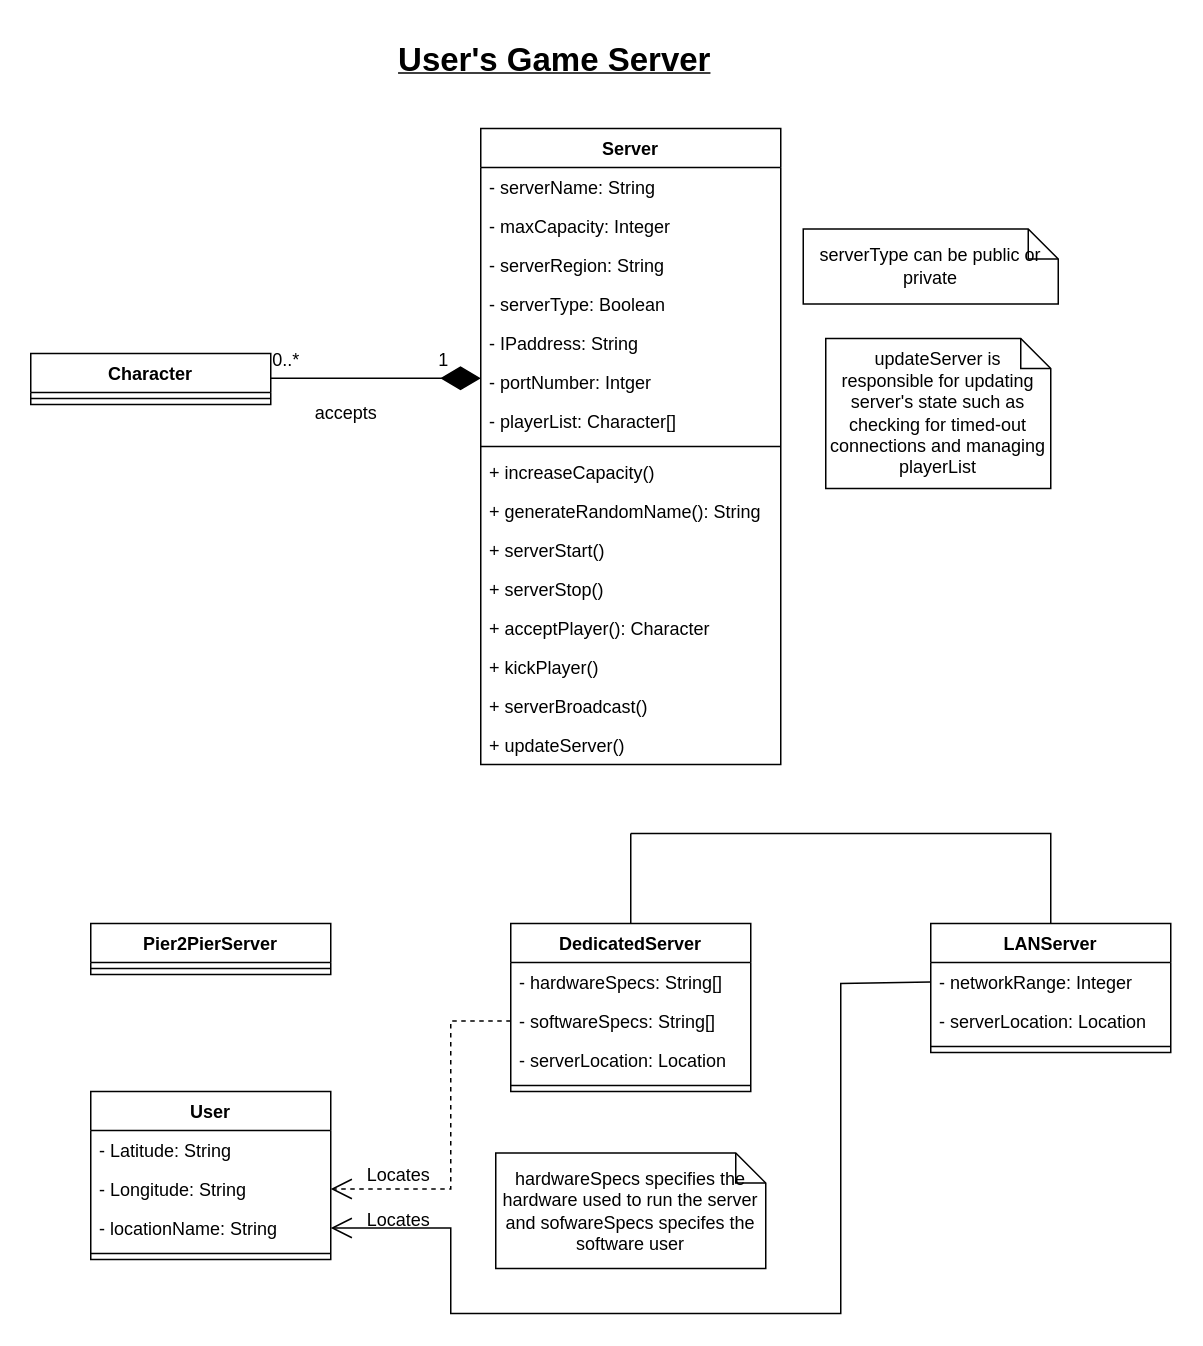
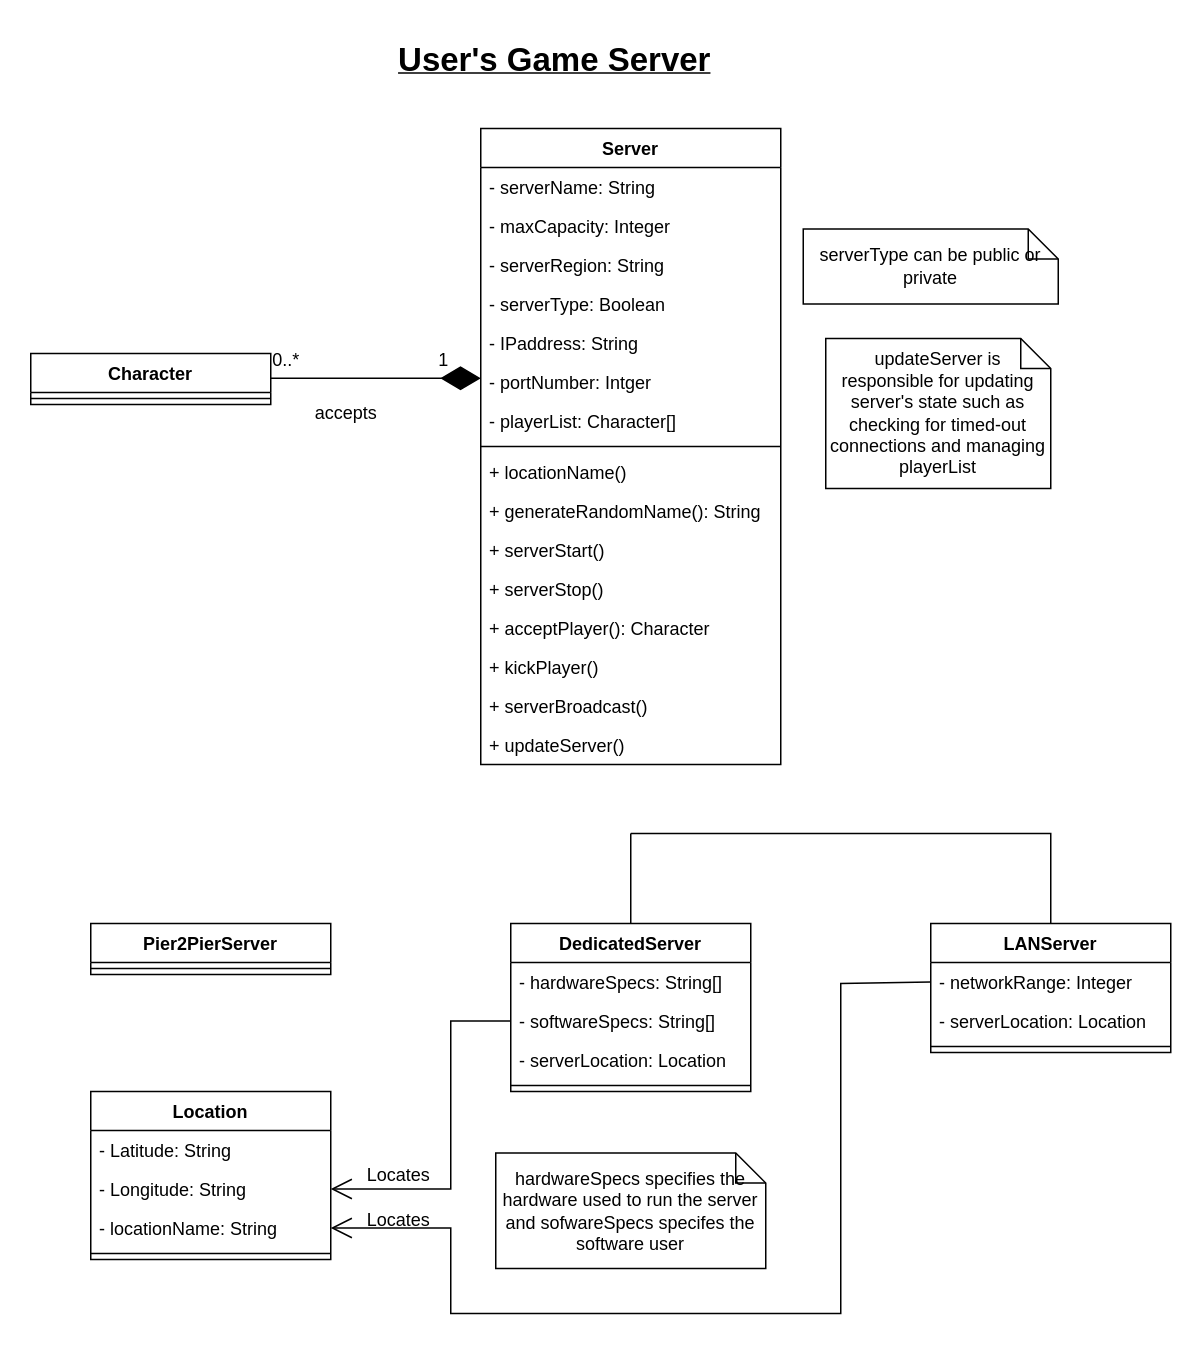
  <mxCell id="0" />
  <mxCell id="1" parent="0" />
  <mxCell id="2" value="Server" style="swimlane;fontStyle=1;align=center;verticalAlign=top;childLayout=stackLayout;horizontal=1;startSize=26;horizontalStack=0;resizeParent=1;resizeParentMax=0;resizeLast=0;collapsible=1;marginBottom=0;" parent="1" vertex="1"><mxGeometry x="320" y="85" width="200" height="424" as="geometry" /></mxCell>
  <mxCell id="3" value="- serverName: String" style="text;strokeColor=none;fillColor=none;align=left;verticalAlign=top;spacingLeft=4;spacingRight=4;overflow=hidden;rotatable=0;points=[[0,0.5],[1,0.5]];portConstraint=eastwest;" parent="2" vertex="1"><mxGeometry y="26" width="200" height="26" as="geometry" /></mxCell>
  <mxCell id="4" value="- maxCapacity: Integer" style="text;strokeColor=none;fillColor=none;align=left;verticalAlign=top;spacingLeft=4;spacingRight=4;overflow=hidden;rotatable=0;points=[[0,0.5],[1,0.5]];portConstraint=eastwest;" parent="2" vertex="1"><mxGeometry y="52" width="200" height="26" as="geometry" /></mxCell>
  <mxCell id="5" value="- serverRegion: String" style="text;strokeColor=none;fillColor=none;align=left;verticalAlign=top;spacingLeft=4;spacingRight=4;overflow=hidden;rotatable=0;points=[[0,0.5],[1,0.5]];portConstraint=eastwest;" parent="2" vertex="1"><mxGeometry y="78" width="200" height="26" as="geometry" /></mxCell>
  <mxCell id="6" value="- serverType: Boolean" style="text;strokeColor=none;fillColor=none;align=left;verticalAlign=top;spacingLeft=4;spacingRight=4;overflow=hidden;rotatable=0;points=[[0,0.5],[1,0.5]];portConstraint=eastwest;" parent="2" vertex="1"><mxGeometry y="104" width="200" height="26" as="geometry" /></mxCell>
  <mxCell id="7" value="- IPaddress: String" style="text;strokeColor=none;fillColor=none;align=left;verticalAlign=top;spacingLeft=4;spacingRight=4;overflow=hidden;rotatable=0;points=[[0,0.5],[1,0.5]];portConstraint=eastwest;" parent="2" vertex="1"><mxGeometry y="130" width="200" height="26" as="geometry" /></mxCell>
  <mxCell id="8" value="- portNumber: Intger" style="text;strokeColor=none;fillColor=none;align=left;verticalAlign=top;spacingLeft=4;spacingRight=4;overflow=hidden;rotatable=0;points=[[0,0.5],[1,0.5]];portConstraint=eastwest;" parent="2" vertex="1"><mxGeometry y="156" width="200" height="26" as="geometry" /></mxCell>
  <mxCell id="9" value="- playerList: Character[]" style="text;strokeColor=none;fillColor=none;align=left;verticalAlign=top;spacingLeft=4;spacingRight=4;overflow=hidden;rotatable=0;points=[[0,0.5],[1,0.5]];portConstraint=eastwest;" parent="2" vertex="1"><mxGeometry y="182" width="200" height="26" as="geometry" /></mxCell>
  <mxCell id="10" value="" style="line;strokeWidth=1;fillColor=none;align=left;verticalAlign=middle;spacingTop=-1;spacingLeft=3;spacingRight=3;rotatable=0;labelPosition=right;points=[];portConstraint=eastwest;strokeColor=inherit;" parent="2" vertex="1"><mxGeometry y="208" width="200" height="8" as="geometry" /></mxCell>
- <mxCell id="11" value="+ increaseCapacity()" style="text;strokeColor=none;fillColor=none;align=left;verticalAlign=top;spacingLeft=4;spacingRight=4;overflow=hidden;rotatable=0;points=[[0,0.5],[1,0.5]];portConstraint=eastwest;" parent="2" vertex="1"><mxGeometry y="216" width="200" height="26" as="geometry" /></mxCell>
+ <mxCell id="11" value="+ locationName()" style="text;strokeColor=none;fillColor=none;align=left;verticalAlign=top;spacingLeft=4;spacingRight=4;overflow=hidden;rotatable=0;points=[[0,0.5],[1,0.5]];portConstraint=eastwest;" parent="2" vertex="1"><mxGeometry y="216" width="200" height="26" as="geometry" /></mxCell>
  <mxCell id="12" value="+ generateRandomName(): String" style="text;strokeColor=none;fillColor=none;align=left;verticalAlign=top;spacingLeft=4;spacingRight=4;overflow=hidden;rotatable=0;points=[[0,0.5],[1,0.5]];portConstraint=eastwest;" parent="2" vertex="1"><mxGeometry y="242" width="200" height="26" as="geometry" /></mxCell>
  <mxCell id="13" value="+ serverStart()" style="text;strokeColor=none;fillColor=none;align=left;verticalAlign=top;spacingLeft=4;spacingRight=4;overflow=hidden;rotatable=0;points=[[0,0.5],[1,0.5]];portConstraint=eastwest;" parent="2" vertex="1"><mxGeometry y="268" width="200" height="26" as="geometry" /></mxCell>
  <mxCell id="14" value="+ serverStop()" style="text;strokeColor=none;fillColor=none;align=left;verticalAlign=top;spacingLeft=4;spacingRight=4;overflow=hidden;rotatable=0;points=[[0,0.5],[1,0.5]];portConstraint=eastwest;" parent="2" vertex="1"><mxGeometry y="294" width="200" height="26" as="geometry" /></mxCell>
  <mxCell id="15" value="+ acceptPlayer(): Character" style="text;strokeColor=none;fillColor=none;align=left;verticalAlign=top;spacingLeft=4;spacingRight=4;overflow=hidden;rotatable=0;points=[[0,0.5],[1,0.5]];portConstraint=eastwest;" parent="2" vertex="1"><mxGeometry y="320" width="200" height="26" as="geometry" /></mxCell>
  <mxCell id="16" value="+ kickPlayer()" style="text;strokeColor=none;fillColor=none;align=left;verticalAlign=top;spacingLeft=4;spacingRight=4;overflow=hidden;rotatable=0;points=[[0,0.5],[1,0.5]];portConstraint=eastwest;" parent="2" vertex="1"><mxGeometry y="346" width="200" height="26" as="geometry" /></mxCell>
  <mxCell id="17" value="+ serverBroadcast()" style="text;strokeColor=none;fillColor=none;align=left;verticalAlign=top;spacingLeft=4;spacingRight=4;overflow=hidden;rotatable=0;points=[[0,0.5],[1,0.5]];portConstraint=eastwest;" parent="2" vertex="1"><mxGeometry y="372" width="200" height="26" as="geometry" /></mxCell>
  <mxCell id="18" value="+ updateServer()" style="text;strokeColor=none;fillColor=none;align=left;verticalAlign=top;spacingLeft=4;spacingRight=4;overflow=hidden;rotatable=0;points=[[0,0.5],[1,0.5]];portConstraint=eastwest;" parent="2" vertex="1"><mxGeometry y="398" width="200" height="26" as="geometry" /></mxCell>
  <mxCell id="19" value="serverType can be public or private" style="shape=note;size=20;whiteSpace=wrap;html=1;" parent="1" vertex="1"><mxGeometry x="535" y="152" width="170" height="50" as="geometry" /></mxCell>
  <mxCell id="20" value="updateServer is responsible for updating server's state such as checking for timed-out connections and managing playerList" style="shape=note;size=20;whiteSpace=wrap;html=1;" parent="1" vertex="1"><mxGeometry x="550" y="225" width="150" height="100" as="geometry" /></mxCell>
  <mxCell id="21" value="Pier2PierServer" style="swimlane;fontStyle=1;align=center;verticalAlign=top;childLayout=stackLayout;horizontal=1;startSize=26;horizontalStack=0;resizeParent=1;resizeParentMax=0;resizeLast=0;collapsible=1;marginBottom=0;" parent="1" vertex="1"><mxGeometry x="60" y="615" width="160" height="34" as="geometry" /></mxCell>
  <mxCell id="22" value="" style="line;strokeWidth=1;fillColor=none;align=left;verticalAlign=middle;spacingTop=-1;spacingLeft=3;spacingRight=3;rotatable=0;labelPosition=right;points=[];portConstraint=eastwest;strokeColor=inherit;" parent="21" vertex="1"><mxGeometry y="26" width="160" height="8" as="geometry" /></mxCell>
  <mxCell id="23" value="DedicatedServer" style="swimlane;fontStyle=1;align=center;verticalAlign=top;childLayout=stackLayout;horizontal=1;startSize=26;horizontalStack=0;resizeParent=1;resizeParentMax=0;resizeLast=0;collapsible=1;marginBottom=0;" parent="1" vertex="1"><mxGeometry x="340" y="615" width="160" height="112" as="geometry" /></mxCell>
  <mxCell id="24" value="- hardwareSpecs: String[]" style="text;strokeColor=none;fillColor=none;align=left;verticalAlign=top;spacingLeft=4;spacingRight=4;overflow=hidden;rotatable=0;points=[[0,0.5],[1,0.5]];portConstraint=eastwest;" parent="23" vertex="1"><mxGeometry y="26" width="160" height="26" as="geometry" /></mxCell>
  <mxCell id="25" value="- softwareSpecs: String[]" style="text;strokeColor=none;fillColor=none;align=left;verticalAlign=top;spacingLeft=4;spacingRight=4;overflow=hidden;rotatable=0;points=[[0,0.5],[1,0.5]];portConstraint=eastwest;" parent="23" vertex="1"><mxGeometry y="52" width="160" height="26" as="geometry" /></mxCell>
  <mxCell id="26" value="- serverLocation: Location" style="text;strokeColor=none;fillColor=none;align=left;verticalAlign=top;spacingLeft=4;spacingRight=4;overflow=hidden;rotatable=0;points=[[0,0.5],[1,0.5]];portConstraint=eastwest;" parent="23" vertex="1"><mxGeometry y="78" width="160" height="26" as="geometry" /></mxCell>
  <mxCell id="27" value="" style="line;strokeWidth=1;fillColor=none;align=left;verticalAlign=middle;spacingTop=-1;spacingLeft=3;spacingRight=3;rotatable=0;labelPosition=right;points=[];portConstraint=eastwest;strokeColor=inherit;" parent="23" vertex="1"><mxGeometry y="104" width="160" height="8" as="geometry" /></mxCell>
  <mxCell id="28" value="LANServer" style="swimlane;fontStyle=1;align=center;verticalAlign=top;childLayout=stackLayout;horizontal=1;startSize=26;horizontalStack=0;resizeParent=1;resizeParentMax=0;resizeLast=0;collapsible=1;marginBottom=0;" parent="1" vertex="1"><mxGeometry x="620" y="615" width="160" height="86" as="geometry" /></mxCell>
  <mxCell id="29" value="- networkRange: Integer" style="text;strokeColor=none;fillColor=none;align=left;verticalAlign=top;spacingLeft=4;spacingRight=4;overflow=hidden;rotatable=0;points=[[0,0.5],[1,0.5]];portConstraint=eastwest;" parent="28" vertex="1"><mxGeometry y="26" width="160" height="26" as="geometry" /></mxCell>
  <mxCell id="30" value="- serverLocation: Location" style="text;strokeColor=none;fillColor=none;align=left;verticalAlign=top;spacingLeft=4;spacingRight=4;overflow=hidden;rotatable=0;points=[[0,0.5],[1,0.5]];portConstraint=eastwest;" parent="28" vertex="1"><mxGeometry y="52" width="160" height="26" as="geometry" /></mxCell>
  <mxCell id="31" value="" style="line;strokeWidth=1;fillColor=none;align=left;verticalAlign=middle;spacingTop=-1;spacingLeft=3;spacingRight=3;rotatable=0;labelPosition=right;points=[];portConstraint=eastwest;strokeColor=inherit;" parent="28" vertex="1"><mxGeometry y="78" width="160" height="8" as="geometry" /></mxCell>
  <mxCell id="32" value="" style="endArrow=none;html=1;rounded=0;exitX=0.5;exitY=0;exitDx=0;exitDy=0;" parent="1" source="23" edge="1"><mxGeometry width="50" height="50" relative="1" as="geometry"><mxPoint x="369" y="605" as="sourcePoint" /><mxPoint x="420" y="555" as="targetPoint" /></mxGeometry></mxCell>
  <mxCell id="33" value="" style="endArrow=none;html=1;rounded=0;entryX=0.5;entryY=0;entryDx=0;entryDy=0;" parent="1" target="28" edge="1"><mxGeometry width="50" height="50" relative="1" as="geometry"><mxPoint x="420" y="555" as="sourcePoint" /><mxPoint x="700" y="555" as="targetPoint" /><Array as="points"><mxPoint x="700" y="555" /></Array></mxGeometry></mxCell>
- <mxCell id="34" value="User" style="swimlane;fontStyle=1;align=center;verticalAlign=top;childLayout=stackLayout;horizontal=1;startSize=26;horizontalStack=0;resizeParent=1;resizeParentMax=0;resizeLast=0;collapsible=1;marginBottom=0;" parent="1" vertex="1"><mxGeometry x="60" y="727" width="160" height="112" as="geometry" /></mxCell>
+ <mxCell id="34" value="Location" style="swimlane;fontStyle=1;align=center;verticalAlign=top;childLayout=stackLayout;horizontal=1;startSize=26;horizontalStack=0;resizeParent=1;resizeParentMax=0;resizeLast=0;collapsible=1;marginBottom=0;" parent="1" vertex="1"><mxGeometry x="60" y="727" width="160" height="112" as="geometry" /></mxCell>
  <mxCell id="35" value="- Latitude: String" style="text;strokeColor=none;fillColor=none;align=left;verticalAlign=top;spacingLeft=4;spacingRight=4;overflow=hidden;rotatable=0;points=[[0,0.5],[1,0.5]];portConstraint=eastwest;" parent="34" vertex="1"><mxGeometry y="26" width="160" height="26" as="geometry" /></mxCell>
  <mxCell id="36" value="- Longitude: String" style="text;strokeColor=none;fillColor=none;align=left;verticalAlign=top;spacingLeft=4;spacingRight=4;overflow=hidden;rotatable=0;points=[[0,0.5],[1,0.5]];portConstraint=eastwest;" parent="34" vertex="1"><mxGeometry y="52" width="160" height="26" as="geometry" /></mxCell>
  <mxCell id="37" value="- locationName: String" style="text;strokeColor=none;fillColor=none;align=left;verticalAlign=top;spacingLeft=4;spacingRight=4;overflow=hidden;rotatable=0;points=[[0,0.5],[1,0.5]];portConstraint=eastwest;" parent="34" vertex="1"><mxGeometry y="78" width="160" height="26" as="geometry" /></mxCell>
  <mxCell id="38" value="" style="line;strokeWidth=1;fillColor=none;align=left;verticalAlign=middle;spacingTop=-1;spacingLeft=3;spacingRight=3;rotatable=0;labelPosition=right;points=[];portConstraint=eastwest;strokeColor=inherit;" parent="34" vertex="1"><mxGeometry y="104" width="160" height="8" as="geometry" /></mxCell>
- <mxCell id="39" value="" style="endArrow=open;endFill=1;endSize=12;html=1;rounded=0;exitX=0;exitY=0.5;exitDx=0;exitDy=0;entryX=1;entryY=0.5;entryDx=0;entryDy=0;dashed=1;" parent="1" source="25" target="36" edge="1"><mxGeometry width="160" relative="1" as="geometry"><mxPoint x="300" y="839" as="sourcePoint" /><mxPoint x="460" y="839" as="targetPoint" /><Array as="points"><mxPoint x="300" y="680" /><mxPoint x="300" y="792" /></Array></mxGeometry></mxCell>
+ <mxCell id="39" value="" style="endArrow=open;endFill=1;endSize=12;html=1;rounded=0;exitX=0;exitY=0.5;exitDx=0;exitDy=0;entryX=1;entryY=0.5;entryDx=0;entryDy=0;" parent="1" source="25" target="36" edge="1"><mxGeometry width="160" relative="1" as="geometry"><mxPoint x="300" y="839" as="sourcePoint" /><mxPoint x="460" y="839" as="targetPoint" /><Array as="points"><mxPoint x="300" y="680" /><mxPoint x="300" y="792" /></Array></mxGeometry></mxCell>
  <mxCell id="40" value="Locates" style="text;html=1;align=center;verticalAlign=middle;resizable=0;points=[];autosize=1;strokeColor=none;fillColor=none;" parent="1" vertex="1"><mxGeometry x="230" y="768" width="70" height="30" as="geometry" /></mxCell>
  <mxCell id="41" value="Character" style="swimlane;fontStyle=1;align=center;verticalAlign=top;childLayout=stackLayout;horizontal=1;startSize=26;horizontalStack=0;resizeParent=1;resizeParentMax=0;resizeLast=0;collapsible=1;marginBottom=0;" parent="1" vertex="1"><mxGeometry x="20" y="235" width="160" height="34" as="geometry" /></mxCell>
  <mxCell id="42" value="" style="line;strokeWidth=1;fillColor=none;align=left;verticalAlign=middle;spacingTop=-1;spacingLeft=3;spacingRight=3;rotatable=0;labelPosition=right;points=[];portConstraint=eastwest;strokeColor=inherit;" parent="41" vertex="1"><mxGeometry y="26" width="160" height="8" as="geometry" /></mxCell>
  <mxCell id="43" value="" style="endArrow=diamondThin;endFill=1;endSize=24;html=1;rounded=0;" parent="1" edge="1"><mxGeometry width="160" relative="1" as="geometry"><mxPoint x="180" y="251.5" as="sourcePoint" /><mxPoint x="320" y="251.5" as="targetPoint" /></mxGeometry></mxCell>
  <mxCell id="44" value="0..*" style="text;html=1;align=center;verticalAlign=middle;resizable=0;points=[];autosize=1;strokeColor=none;fillColor=none;" parent="1" vertex="1"><mxGeometry x="170" y="225" width="40" height="30" as="geometry" /></mxCell>
  <mxCell id="45" value="1" style="text;html=1;align=center;verticalAlign=middle;resizable=0;points=[];autosize=1;strokeColor=none;fillColor=none;" parent="1" vertex="1"><mxGeometry x="280" y="225" width="30" height="30" as="geometry" /></mxCell>
  <mxCell id="46" value="accepts" style="text;html=1;align=center;verticalAlign=middle;resizable=0;points=[];autosize=1;strokeColor=none;fillColor=none;" parent="1" vertex="1"><mxGeometry x="200" y="260" width="60" height="30" as="geometry" /></mxCell>
  <mxCell id="47" value="&lt;b&gt;&lt;u&gt;&lt;font style=&quot;font-size: 22px;&quot;&gt;User's Game Server&lt;/font&gt;&lt;/u&gt;&lt;/b&gt;" style="text;html=1;align=center;verticalAlign=middle;resizable=0;points=[];autosize=1;strokeColor=none;fillColor=none;" parent="1" vertex="1"><mxGeometry x="254" y="20" width="230" height="40" as="geometry" /></mxCell>
  <mxCell id="48" value="hardwareSpecs specifies the hardware used to run the server and sofwareSpecs specifes the software user" style="shape=note;size=20;whiteSpace=wrap;html=1;" parent="1" vertex="1"><mxGeometry x="330" y="768" width="180" height="77" as="geometry" /></mxCell>
  <mxCell id="49" value="" style="endArrow=open;endFill=1;endSize=12;html=1;rounded=0;fontSize=12;exitX=0;exitY=0.5;exitDx=0;exitDy=0;entryX=1;entryY=0.5;entryDx=0;entryDy=0;" parent="1" source="29" target="37" edge="1"><mxGeometry width="160" relative="1" as="geometry"><mxPoint x="460" y="755" as="sourcePoint" /><mxPoint x="620" y="755" as="targetPoint" /><Array as="points"><mxPoint x="560" y="655" /><mxPoint x="560" y="875" /><mxPoint x="300" y="875" /><mxPoint x="300" y="818" /></Array></mxGeometry></mxCell>
  <mxCell id="50" value="Locates" style="text;html=1;align=center;verticalAlign=middle;resizable=0;points=[];autosize=1;strokeColor=none;fillColor=none;fontSize=12;" parent="1" vertex="1"><mxGeometry x="230" y="798" width="70" height="30" as="geometry" /></mxCell>
